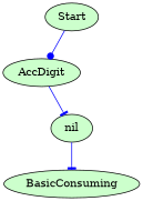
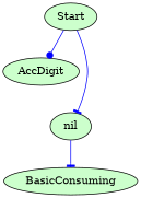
  digraph {
    node [fillcolor="#CCFFCC" style=filled]
    edge [arrowhead=tee color=blue]
    Start
    AccDigit
    nil
    BasicConsuming
    Start -> AccDigit [arrowhead=dot]
-   AccDigit -> nil
+   Start -> nil
    nil -> BasicConsuming
  }
